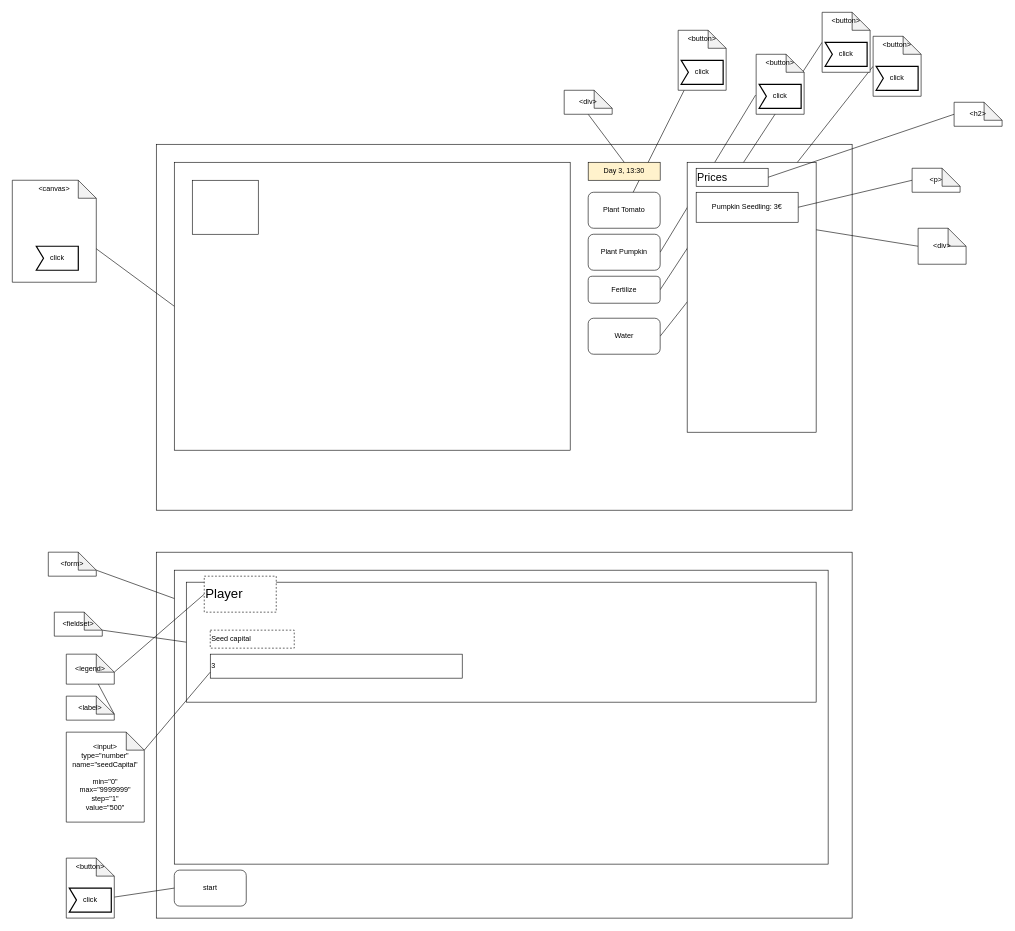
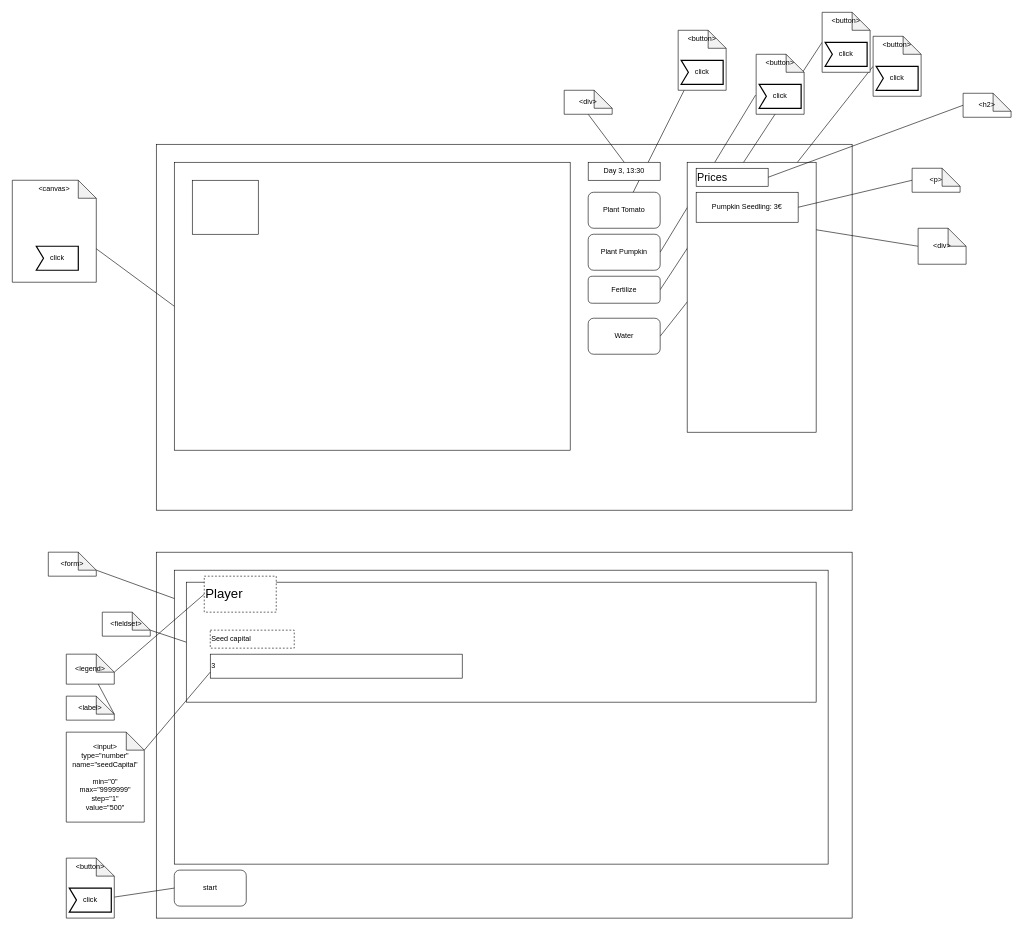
  <mxCell id="0" />
  <mxCell id="1" parent="0" />
  <mxCell id="2" value="" style="rounded=0;whiteSpace=wrap;html=1;" vertex="1" parent="1"><mxGeometry x="260" y="240" width="1160" height="610" as="geometry" /></mxCell>
  <mxCell id="3" value="" style="rounded=0;whiteSpace=wrap;html=1;" vertex="1" parent="1"><mxGeometry x="290" y="270" width="660" height="480" as="geometry" /></mxCell>
  <mxCell id="4" style="rounded=0;orthogonalLoop=1;jettySize=auto;html=1;entryX=0;entryY=0.5;entryDx=0;entryDy=0;endArrow=none;endFill=0;" edge="1" parent="1" target="3"><mxGeometry relative="1" as="geometry"><mxPoint x="140.714" y="400" as="sourcePoint" /></mxGeometry></mxCell>
  <mxCell id="5" value="Plant Tomato" style="rounded=1;whiteSpace=wrap;html=1;" vertex="1" parent="1"><mxGeometry x="980" y="320" width="120" height="60" as="geometry" /></mxCell>
  <mxCell id="6" style="edgeStyle=none;rounded=0;orthogonalLoop=1;jettySize=auto;html=1;exitX=1;exitY=0.5;exitDx=0;exitDy=0;entryX=-0.012;entryY=0.68;entryDx=0;entryDy=0;entryPerimeter=0;endArrow=none;endFill=0;" edge="1" parent="1" source="7" target="15"><mxGeometry relative="1" as="geometry" /></mxCell>
  <mxCell id="7" value="Plant Pumpkin" style="rounded=1;whiteSpace=wrap;html=1;" vertex="1" parent="1"><mxGeometry x="980" y="390" width="120" height="60" as="geometry" /></mxCell>
  <mxCell id="8" style="edgeStyle=none;rounded=0;orthogonalLoop=1;jettySize=auto;html=1;exitX=1;exitY=0.5;exitDx=0;exitDy=0;entryX=0;entryY=0.5;entryDx=0;entryDy=0;entryPerimeter=0;endArrow=none;endFill=0;" edge="1" parent="1" source="9" target="16"><mxGeometry relative="1" as="geometry" /></mxCell>
  <mxCell id="9" value="Fertilize" style="rounded=1;whiteSpace=wrap;html=1;" vertex="1" parent="1"><mxGeometry x="980" y="460" width="120" height="45" as="geometry" /></mxCell>
  <mxCell id="10" style="edgeStyle=none;rounded=0;orthogonalLoop=1;jettySize=auto;html=1;exitX=1;exitY=0.5;exitDx=0;exitDy=0;entryX=0;entryY=0.5;entryDx=0;entryDy=0;entryPerimeter=0;endArrow=none;endFill=0;" edge="1" parent="1" source="11" target="17"><mxGeometry relative="1" as="geometry" /></mxCell>
  <mxCell id="11" value="Water" style="rounded=1;whiteSpace=wrap;html=1;" vertex="1" parent="1"><mxGeometry x="980" y="530" width="120" height="60" as="geometry" /></mxCell>
  <mxCell id="12" style="edgeStyle=none;rounded=0;orthogonalLoop=1;jettySize=auto;html=1;exitX=0.5;exitY=1;exitDx=0;exitDy=0;endArrow=none;endFill=0;" edge="1" parent="1" target="5"><mxGeometry relative="1" as="geometry"><mxPoint x="1140" y="150" as="sourcePoint" /></mxGeometry></mxCell>
  <mxCell id="13" value="&amp;lt;canvas&amp;gt;" style="shape=note;whiteSpace=wrap;html=1;backgroundOutline=1;darkOpacity=0.05;verticalAlign=top;" vertex="1" parent="1"><mxGeometry x="20" y="300" width="140" height="170" as="geometry" /></mxCell>
  <mxCell id="14" value="&amp;lt;button&amp;gt;" style="shape=note;whiteSpace=wrap;html=1;backgroundOutline=1;darkOpacity=0.05;verticalAlign=top;" vertex="1" parent="1"><mxGeometry x="1130" y="50" width="80" height="100" as="geometry" /></mxCell>
  <mxCell id="15" value="&amp;lt;button&amp;gt;" style="shape=note;whiteSpace=wrap;html=1;backgroundOutline=1;darkOpacity=0.05;verticalAlign=top;" vertex="1" parent="1"><mxGeometry x="1260" y="90" width="80" height="100" as="geometry" /></mxCell>
  <mxCell id="16" value="&amp;lt;button&amp;gt;" style="shape=note;whiteSpace=wrap;html=1;backgroundOutline=1;darkOpacity=0.05;verticalAlign=top;" vertex="1" parent="1"><mxGeometry x="1370" y="20" width="80" height="100" as="geometry" /></mxCell>
  <mxCell id="17" value="&amp;lt;button&amp;gt;" style="shape=note;whiteSpace=wrap;html=1;backgroundOutline=1;darkOpacity=0.05;verticalAlign=top;" vertex="1" parent="1"><mxGeometry x="1455" y="60" width="80" height="100" as="geometry" /></mxCell>
  <mxCell id="18" value="click" style="html=1;shape=mxgraph.sysml.accEvent;strokeWidth=2;whiteSpace=wrap;align=center;" vertex="1" parent="1"><mxGeometry x="60" y="410" width="70" height="40" as="geometry" /></mxCell>
  <mxCell id="19" value="click" style="html=1;shape=mxgraph.sysml.accEvent;strokeWidth=2;whiteSpace=wrap;align=center;" vertex="1" parent="1"><mxGeometry x="1135" y="100" width="70" height="40" as="geometry" /></mxCell>
  <mxCell id="20" value="click" style="html=1;shape=mxgraph.sysml.accEvent;strokeWidth=2;whiteSpace=wrap;align=center;" vertex="1" parent="1"><mxGeometry x="1265" y="140" width="70" height="40" as="geometry" /></mxCell>
  <mxCell id="21" value="click" style="html=1;shape=mxgraph.sysml.accEvent;strokeWidth=2;whiteSpace=wrap;align=center;" vertex="1" parent="1"><mxGeometry x="1375" y="70" width="70" height="40" as="geometry" /></mxCell>
  <mxCell id="22" value="click" style="html=1;shape=mxgraph.sysml.accEvent;strokeWidth=2;whiteSpace=wrap;align=center;" vertex="1" parent="1"><mxGeometry x="1460" y="110" width="70" height="40" as="geometry" /></mxCell>
  <mxCell id="23" style="edgeStyle=none;rounded=0;orthogonalLoop=1;jettySize=auto;html=1;exitX=1;exitY=0.25;exitDx=0;exitDy=0;entryX=0;entryY=0.5;entryDx=0;entryDy=0;entryPerimeter=0;endArrow=none;endFill=0;" edge="1" parent="1" source="24" target="25"><mxGeometry relative="1" as="geometry" /></mxCell>
  <mxCell id="24" value="" style="rounded=0;whiteSpace=wrap;html=1;" vertex="1" parent="1"><mxGeometry x="1145" y="270" width="215" height="450" as="geometry" /></mxCell>
  <mxCell id="25" value="&amp;lt;div&amp;gt;" style="shape=note;whiteSpace=wrap;html=1;backgroundOutline=1;darkOpacity=0.05;" vertex="1" parent="1"><mxGeometry x="1530" y="380" width="80" height="60" as="geometry" /></mxCell>
  <mxCell id="26" style="edgeStyle=none;rounded=0;orthogonalLoop=1;jettySize=auto;html=1;exitX=1;exitY=0.5;exitDx=0;exitDy=0;entryX=0;entryY=0.5;entryDx=0;entryDy=0;entryPerimeter=0;fontSize=12;endArrow=none;endFill=0;" edge="1" parent="1" source="27" target="28"><mxGeometry relative="1" as="geometry" /></mxCell>
  <mxCell id="27" value="&lt;div style=&quot;font-size: 18px;&quot; align=&quot;left&quot;&gt;Prices&lt;/div&gt;" style="rounded=0;whiteSpace=wrap;html=1;align=left;" vertex="1" parent="1"><mxGeometry x="1160" y="280" width="120" height="30" as="geometry" /></mxCell>
- <mxCell id="28" value="&amp;lt;h2&amp;gt;" style="shape=note;whiteSpace=wrap;html=1;backgroundOutline=1;darkOpacity=0.05;fontSize=12;" vertex="1" parent="1"><mxGeometry x="1590" y="170" width="80" height="40" as="geometry" /></mxCell>
+ <mxCell id="28" value="&amp;lt;h2&amp;gt;" style="shape=note;whiteSpace=wrap;html=1;backgroundOutline=1;darkOpacity=0.05;fontSize=12;" vertex="1" parent="1"><mxGeometry x="1605" y="155" width="80" height="40" as="geometry" /></mxCell>
  <mxCell id="29" style="edgeStyle=none;rounded=0;orthogonalLoop=1;jettySize=auto;html=1;exitX=1;exitY=0.5;exitDx=0;exitDy=0;entryX=0;entryY=0.5;entryDx=0;entryDy=0;entryPerimeter=0;fontSize=12;endArrow=none;endFill=0;" edge="1" parent="1" source="30" target="31"><mxGeometry relative="1" as="geometry" /></mxCell>
  <mxCell id="30" value="Pumpkin Seedling: 3€" style="rounded=0;whiteSpace=wrap;html=1;fontSize=12;" vertex="1" parent="1"><mxGeometry x="1160" y="320" width="170" height="50" as="geometry" /></mxCell>
  <mxCell id="31" value="&amp;lt;p&amp;gt;" style="shape=note;whiteSpace=wrap;html=1;backgroundOutline=1;darkOpacity=0.05;fontSize=12;" vertex="1" parent="1"><mxGeometry x="1520" y="280" width="80" height="40" as="geometry" /></mxCell>
- <mxCell id="32" value="Day 3, 13:30" style="rounded=0;whiteSpace=wrap;html=1;fontSize=12;fillColor=#fff2cc;" vertex="1" parent="1"><mxGeometry x="980" y="270" width="120" height="30" as="geometry" /></mxCell>
+ <mxCell id="32" value="Day 3, 13:30" style="rounded=0;whiteSpace=wrap;html=1;fontSize=12;" vertex="1" parent="1"><mxGeometry x="980" y="270" width="120" height="30" as="geometry" /></mxCell>
  <mxCell id="33" style="edgeStyle=none;rounded=0;orthogonalLoop=1;jettySize=auto;html=1;exitX=0.5;exitY=1;exitDx=0;exitDy=0;exitPerimeter=0;entryX=0.5;entryY=0;entryDx=0;entryDy=0;fontSize=12;endArrow=none;endFill=0;" edge="1" parent="1" source="34" target="32"><mxGeometry relative="1" as="geometry" /></mxCell>
  <mxCell id="34" value="&amp;lt;div&amp;gt;" style="shape=note;whiteSpace=wrap;html=1;backgroundOutline=1;darkOpacity=0.05;fontSize=12;" vertex="1" parent="1"><mxGeometry x="940" y="150" width="80" height="40" as="geometry" /></mxCell>
  <mxCell id="35" value="" style="rounded=0;whiteSpace=wrap;html=1;" vertex="1" parent="1"><mxGeometry x="260" y="920" width="1160" height="610" as="geometry" /></mxCell>
  <mxCell id="36" value="" style="rounded=0;whiteSpace=wrap;html=1;fontSize=12;" vertex="1" parent="1"><mxGeometry x="290" y="950" width="1090" height="490" as="geometry" /></mxCell>
  <mxCell id="37" style="edgeStyle=none;rounded=0;orthogonalLoop=1;jettySize=auto;html=1;exitX=0;exitY=0;exitDx=80;exitDy=30;exitPerimeter=0;fontSize=12;endArrow=none;endFill=0;" edge="1" parent="1" source="38" target="36"><mxGeometry relative="1" as="geometry" /></mxCell>
  <mxCell id="38" value="&amp;lt;form&amp;gt;" style="shape=note;whiteSpace=wrap;html=1;backgroundOutline=1;darkOpacity=0.05;fontSize=12;" vertex="1" parent="1"><mxGeometry x="80" y="920" width="80" height="40" as="geometry" /></mxCell>
  <mxCell id="39" value="" style="rounded=0;whiteSpace=wrap;html=1;fontSize=12;" vertex="1" parent="1"><mxGeometry x="310" y="970" width="1050" height="200" as="geometry" /></mxCell>
  <mxCell id="40" style="edgeStyle=none;rounded=0;orthogonalLoop=1;jettySize=auto;html=1;exitX=0;exitY=0;exitDx=80;exitDy=30;exitPerimeter=0;entryX=0;entryY=0.5;entryDx=0;entryDy=0;fontSize=12;endArrow=none;endFill=0;" edge="1" parent="1" source="41" target="39"><mxGeometry relative="1" as="geometry" /></mxCell>
- <mxCell id="41" value="&amp;lt;fieldset&amp;gt;" style="shape=note;whiteSpace=wrap;html=1;backgroundOutline=1;darkOpacity=0.05;fontSize=12;" vertex="1" parent="1"><mxGeometry x="90" y="1020" width="80" height="40" as="geometry" /></mxCell>
+ <mxCell id="41" value="&amp;lt;fieldset&amp;gt;" style="shape=note;whiteSpace=wrap;html=1;backgroundOutline=1;darkOpacity=0.05;fontSize=12;" vertex="1" parent="1"><mxGeometry x="170" y="1020" width="80" height="40" as="geometry" /></mxCell>
  <mxCell id="42" value="&lt;div align=&quot;left&quot;&gt;3&lt;/div&gt;" style="rounded=0;whiteSpace=wrap;html=1;fontSize=12;align=left;" vertex="1" parent="1"><mxGeometry x="350" y="1090" width="420" height="40" as="geometry" /></mxCell>
  <mxCell id="43" value="Seed capital" style="text;html=1;strokeColor=default;fillColor=none;align=left;verticalAlign=middle;whiteSpace=wrap;rounded=0;fontSize=12;dashed=1;" vertex="1" parent="1"><mxGeometry x="350" y="1050" width="140" height="30" as="geometry" /></mxCell>
  <mxCell id="44" value="Player" style="rounded=0;whiteSpace=wrap;html=1;dashed=1;labelBorderColor=none;fontSize=22;strokeColor=default;align=left;" vertex="1" parent="1"><mxGeometry x="340" y="960" width="120" height="60" as="geometry" /></mxCell>
  <mxCell id="45" style="edgeStyle=none;rounded=0;orthogonalLoop=1;jettySize=auto;html=1;exitX=0;exitY=0;exitDx=80;exitDy=30;exitPerimeter=0;entryX=0;entryY=0.5;entryDx=0;entryDy=0;fontSize=12;endArrow=none;endFill=0;" edge="1" parent="1" source="46" target="44"><mxGeometry relative="1" as="geometry" /></mxCell>
  <mxCell id="46" value="&amp;lt;legend&amp;gt;" style="shape=note;whiteSpace=wrap;html=1;backgroundOutline=1;darkOpacity=0.05;labelBorderColor=none;fontSize=12;strokeColor=default;" vertex="1" parent="1"><mxGeometry x="110" y="1090" width="80" height="50" as="geometry" /></mxCell>
  <mxCell id="47" style="edgeStyle=none;rounded=0;orthogonalLoop=1;jettySize=auto;html=1;exitX=0;exitY=0;exitDx=80;exitDy=30;exitPerimeter=0;fontSize=12;endArrow=none;endFill=0;" edge="1" parent="1" source="48" target="46"><mxGeometry relative="1" as="geometry" /></mxCell>
  <mxCell id="48" value="&amp;lt;label&amp;gt;" style="shape=note;whiteSpace=wrap;html=1;backgroundOutline=1;darkOpacity=0.05;labelBorderColor=none;fontSize=12;strokeColor=default;" vertex="1" parent="1"><mxGeometry x="110" y="1160" width="80" height="40" as="geometry" /></mxCell>
  <mxCell id="49" style="edgeStyle=none;rounded=0;orthogonalLoop=1;jettySize=auto;html=1;exitX=0;exitY=0;exitDx=130;exitDy=30;exitPerimeter=0;entryX=0;entryY=0.75;entryDx=0;entryDy=0;fontSize=12;endArrow=none;endFill=0;" edge="1" parent="1" source="50" target="42"><mxGeometry relative="1" as="geometry" /></mxCell>
  <mxCell id="50" value="&lt;div&gt;&amp;lt;input&amp;gt;&lt;/div&gt;&lt;div&gt;type=&quot;number&quot;&lt;/div&gt;&lt;div&gt;name=&quot;seedCapital&quot;&lt;br&gt;&lt;/div&gt;&lt;div&gt;&lt;br&gt;&lt;/div&gt;&lt;div&gt;min=&quot;0&quot;&lt;/div&gt;&lt;div&gt;max=&quot;9999999&quot;&lt;/div&gt;&lt;div&gt;step=&quot;1&quot;&lt;/div&gt;&lt;div&gt;value=&quot;500&quot;&lt;br&gt;&lt;/div&gt;" style="shape=note;whiteSpace=wrap;html=1;backgroundOutline=1;darkOpacity=0.05;labelBorderColor=none;fontSize=12;strokeColor=default;" vertex="1" parent="1"><mxGeometry x="110" y="1220" width="130" height="150" as="geometry" /></mxCell>
  <mxCell id="51" value="start" style="rounded=1;whiteSpace=wrap;html=1;labelBorderColor=none;fontSize=12;strokeColor=default;" vertex="1" parent="1"><mxGeometry x="290" y="1450" width="120" height="60" as="geometry" /></mxCell>
  <mxCell id="52" style="edgeStyle=none;rounded=0;orthogonalLoop=1;jettySize=auto;html=1;exitX=0;exitY=0;exitDx=80;exitDy=65;exitPerimeter=0;entryX=0;entryY=0.5;entryDx=0;entryDy=0;fontSize=12;endArrow=none;endFill=0;" edge="1" parent="1" source="53" target="51"><mxGeometry relative="1" as="geometry" /></mxCell>
  <mxCell id="53" value="&amp;lt;button&amp;gt;" style="shape=note;whiteSpace=wrap;html=1;backgroundOutline=1;darkOpacity=0.05;verticalAlign=top;" vertex="1" parent="1"><mxGeometry x="110" y="1430" width="80" height="100" as="geometry" /></mxCell>
  <mxCell id="54" value="click" style="html=1;shape=mxgraph.sysml.accEvent;strokeWidth=2;whiteSpace=wrap;align=center;" vertex="1" parent="1"><mxGeometry x="115" y="1480" width="70" height="40" as="geometry" /></mxCell>
  <mxCell id="55" value="" style="rounded=0;whiteSpace=wrap;html=1;labelBorderColor=none;fontSize=12;strokeColor=default;" vertex="1" parent="1"><mxGeometry x="320" y="300" width="110" height="90" as="geometry" /></mxCell>
